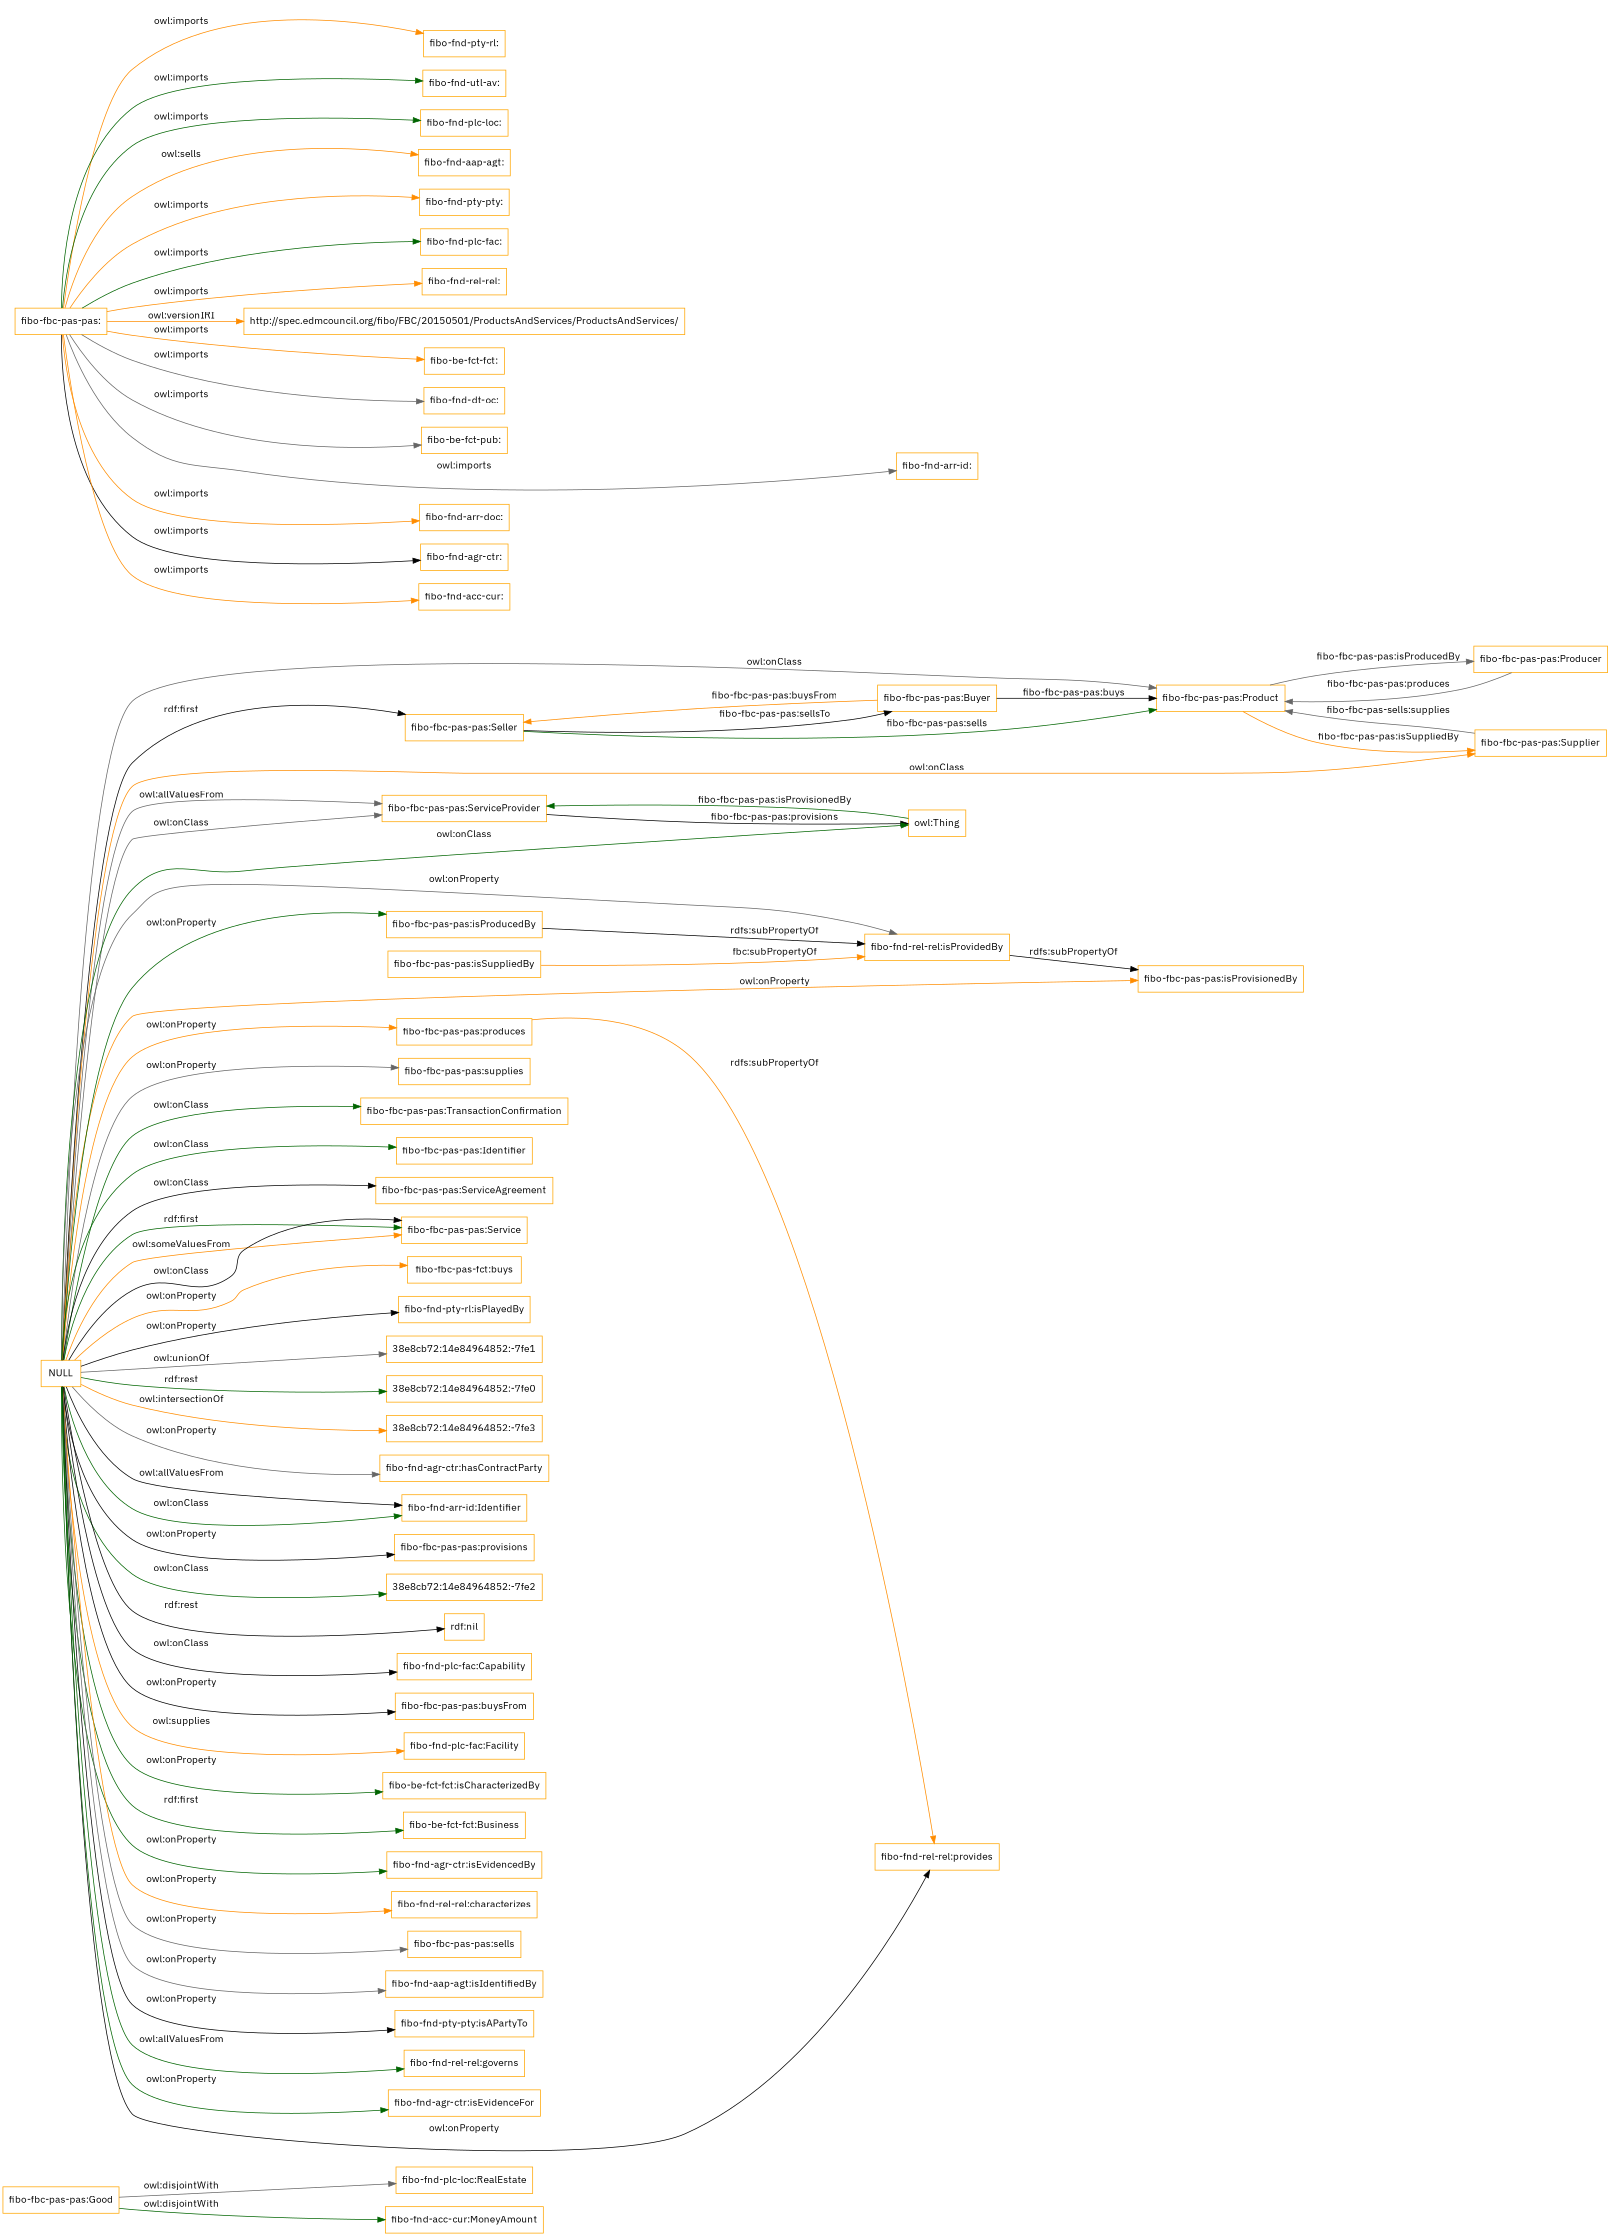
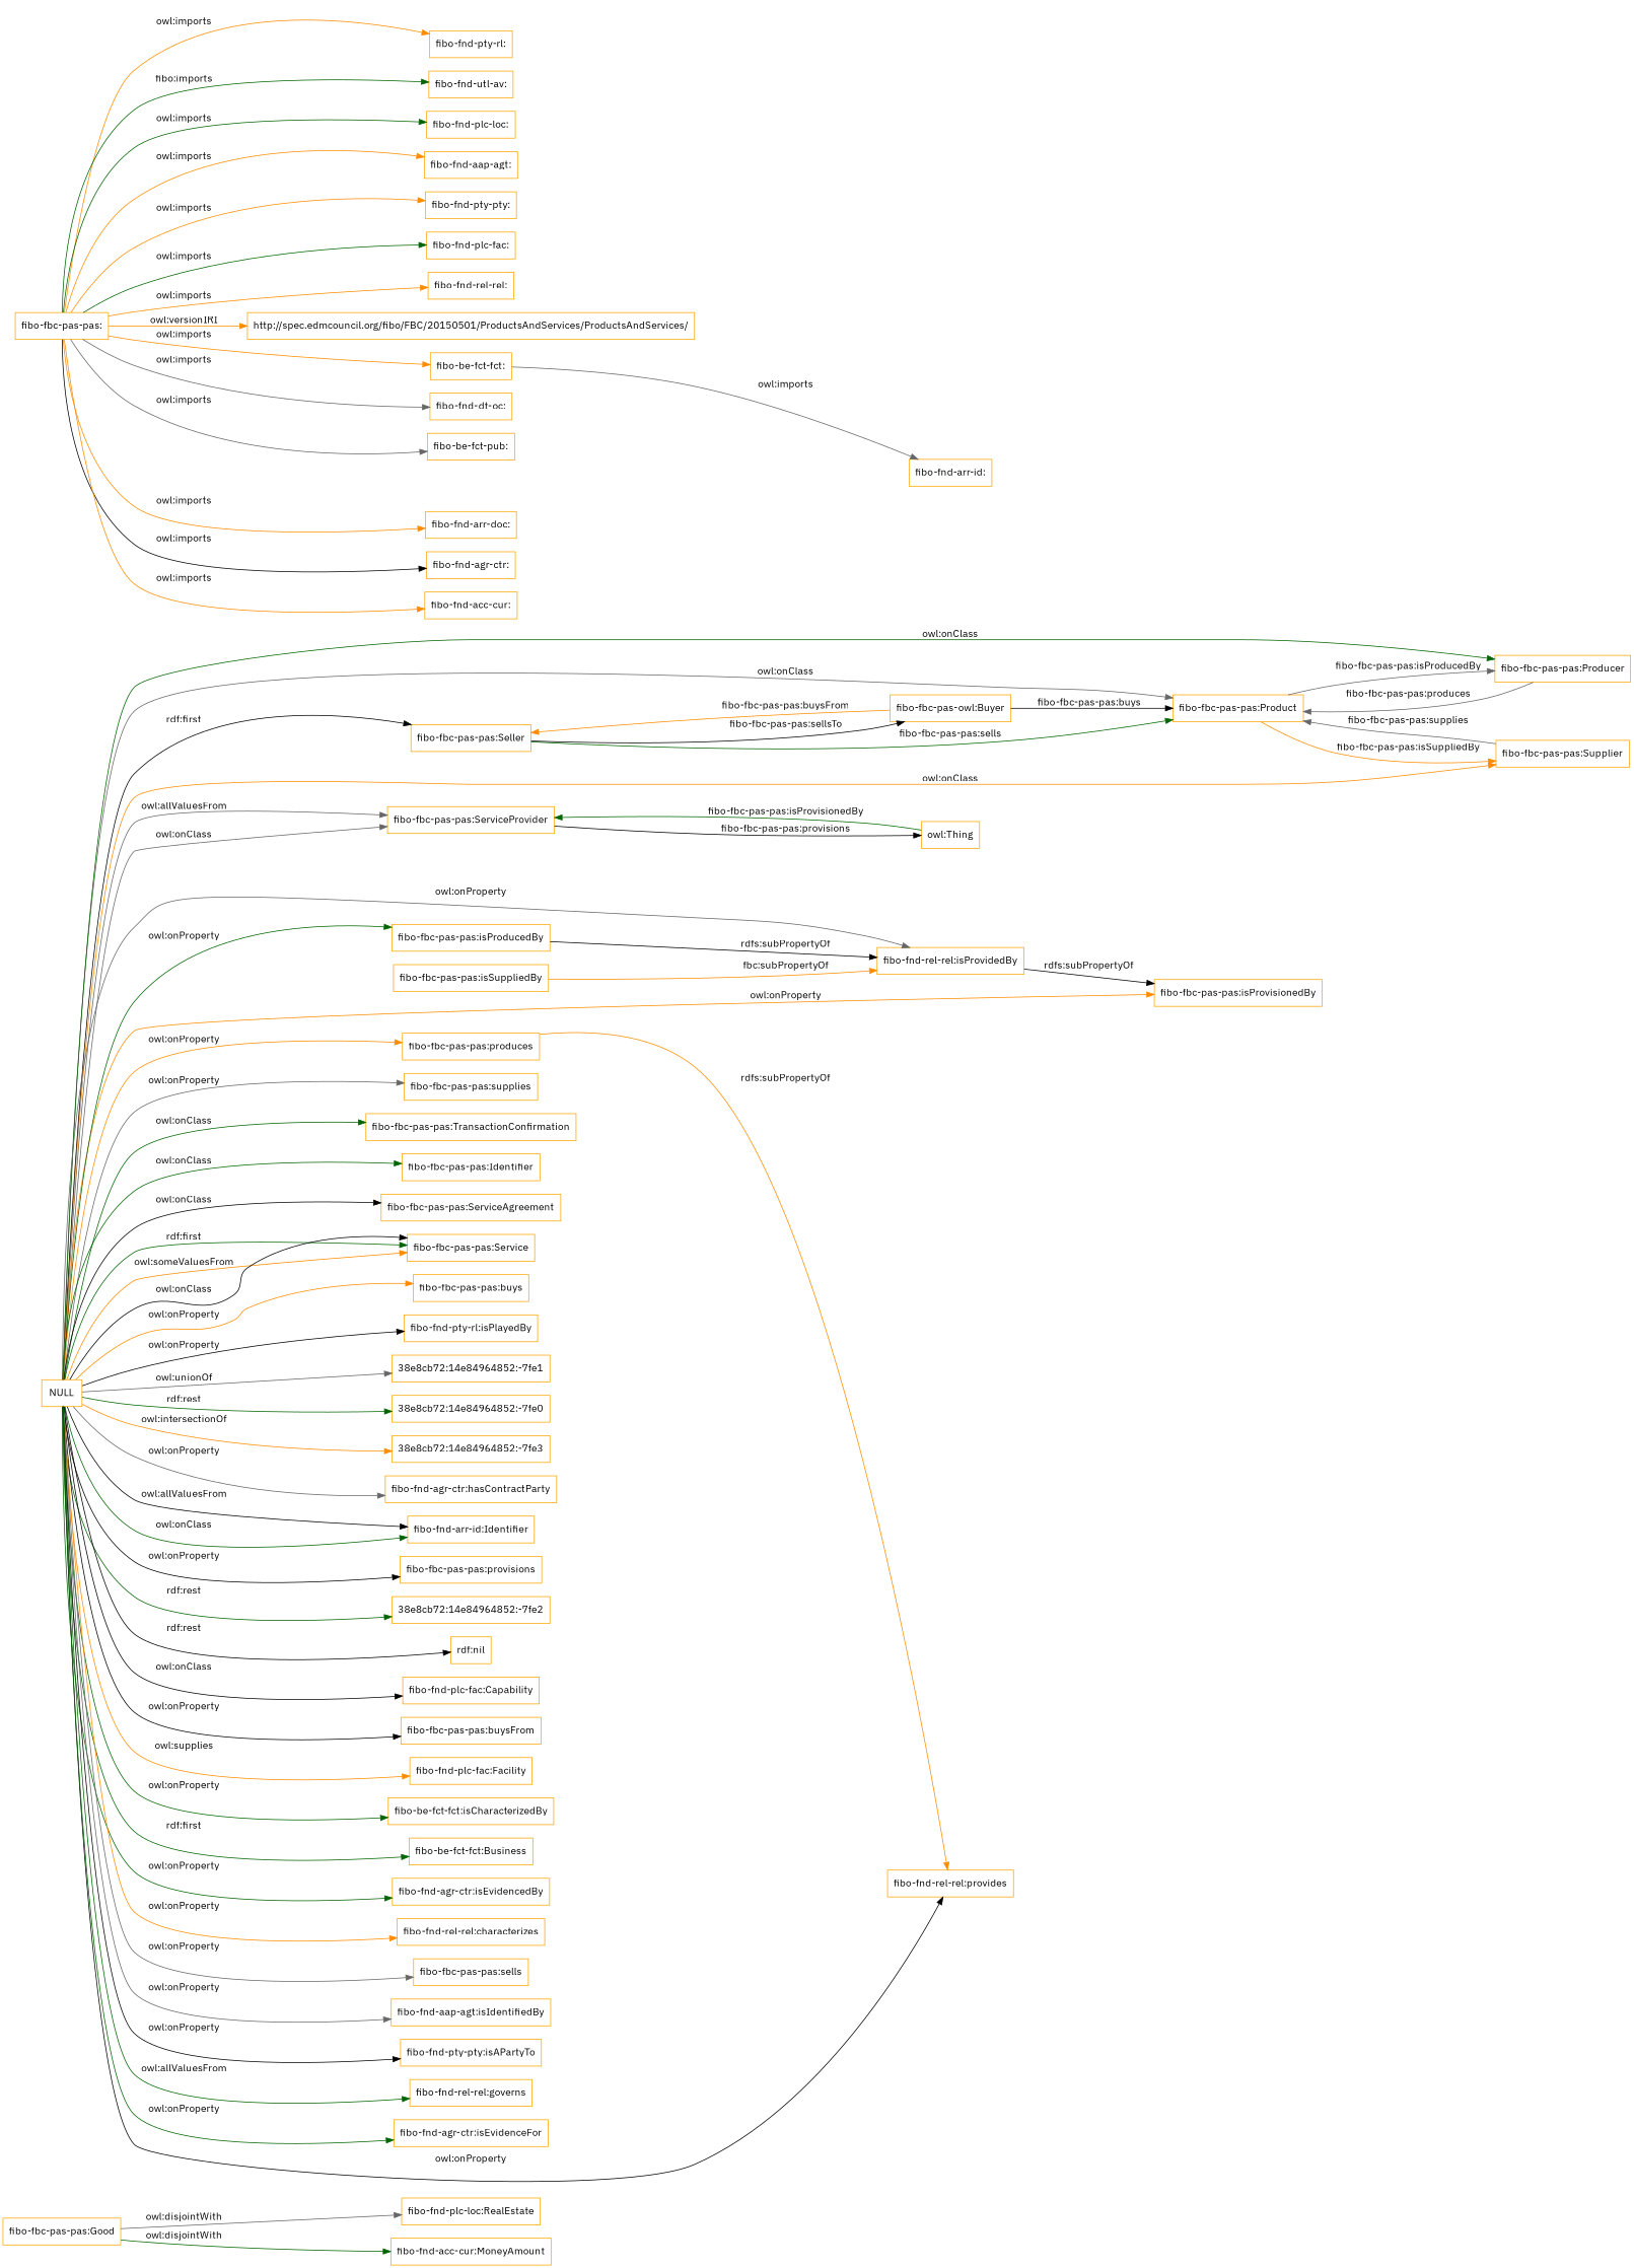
  digraph {
    fontname="IBM Plex Sans"
    rankdir=LR
    node [color=orange fontname="IBM Plex Sans" shape=rectangle]
    edge [color=darkorange fontname="IBM Plex Sans"]
    "fibo-fbc-pas-pas:Good"
    "fibo-fnd-plc-loc:RealEstate"
    "fibo-fnd-acc-cur:MoneyAmount"
    "fibo-fbc-pas-pas:Product"
    "fibo-fbc-pas-pas:Producer"
    "fibo-fbc-pas-pas:Supplier"
    "fibo-fbc-pas-pas:Seller"
-   "fibo-fbc-pas-pas:Buyer"
+   "fibo-fbc-pas-pas:Buyer" [label="fibo-fbc-pas-owl:Buyer"]
    "fibo-fbc-pas-pas:ServiceProvider"
    "owl:Thing"
    "fibo-fnd-rel-rel:isProvidedBy"
    "fibo-fbc-pas-pas:isProvisionedBy"
    "fibo-fbc-pas-pas:isProducedBy"
    "fibo-fbc-pas-pas:produces"
    "fibo-fnd-rel-rel:provides"
    "fibo-fbc-pas-pas:isSuppliedBy"
    NULL
    "fibo-fbc-pas-pas:supplies"
    "fibo-fbc-pas-pas:TransactionConfirmation"
    n20 [label="fibo-fbc-pas-pas:Identifier"]
    "fibo-fbc-pas-pas:ServiceAgreement"
    "fibo-fbc-pas-pas:Service"
-   "fibo-fbc-pas-pas:buys" [label="fibo-fbc-pas-fct:buys"]
+   "fibo-fbc-pas-pas:buys"
    "fibo-fnd-pty-rl:isPlayedBy"
    "38e8cb72:14e84964852:-7fe1"
    "38e8cb72:14e84964852:-7fe0"
    "38e8cb72:14e84964852:-7fe3"
    "fibo-fnd-agr-ctr:hasContractParty"
    "fibo-fnd-arr-id:Identifier"
    "fibo-fbc-pas-pas:provisions"
    "38e8cb72:14e84964852:-7fe2"
    "rdf:nil"
    "fibo-fnd-plc-fac:Capability"
    "fibo-fbc-pas-pas:buysFrom"
    "fibo-fnd-plc-fac:Facility"
    "fibo-be-fct-fct:isCharacterizedBy"
    "fibo-be-fct-fct:Business"
    "fibo-fnd-agr-ctr:isEvidencedBy"
    "fibo-fnd-rel-rel:characterizes"
    "fibo-fbc-pas-pas:sells"
    "fibo-fnd-aap-agt:isIdentifiedBy"
    "fibo-fnd-pty-pty:isAPartyTo"
    "fibo-fnd-rel-rel:governs"
    "fibo-fnd-agr-ctr:isEvidenceFor"
    "fibo-fbc-pas-pas:"
    "fibo-fnd-pty-rl:"
    "fibo-fnd-utl-av:"
    "fibo-fnd-plc-loc:"
    "fibo-fnd-aap-agt:"
    "fibo-fnd-pty-pty:"
    "fibo-fnd-plc-fac:"
    "fibo-fnd-rel-rel:"
    "http://spec.edmcouncil.org/fibo/FBC/20150501/ProductsAndServices/ProductsAndServices/"
    "fibo-be-fct-fct:"
    "fibo-fnd-dt-oc:"
    "fibo-be-fct-pub:"
    "fibo-fnd-arr-id:"
    "fibo-fnd-arr-doc:"
    "fibo-fnd-agr-ctr:"
    "fibo-fnd-acc-cur:"
    "fibo-fbc-pas-pas:Good" -> "fibo-fnd-plc-loc:RealEstate" [color=gray40 label="owl:disjointWith"]
    "fibo-fbc-pas-pas:Good" -> "fibo-fnd-acc-cur:MoneyAmount" [color=darkgreen label="owl:disjointWith"]
    "fibo-fbc-pas-pas:Product" -> "fibo-fbc-pas-pas:Producer" [color=gray40 label="fibo-fbc-pas-pas:isProducedBy"]
    "fibo-fbc-pas-pas:Product" -> "fibo-fbc-pas-pas:Supplier" [label="fibo-fbc-pas-pas:isSuppliedBy"]
    "fibo-fbc-pas-pas:Producer" -> "fibo-fbc-pas-pas:Product" [color=gray40 label="fibo-fbc-pas-pas:produces"]
-   "fibo-fbc-pas-pas:Supplier" -> "fibo-fbc-pas-pas:Product" [color=gray40 label="fibo-fbc-pas-sells:supplies"]
+   "fibo-fbc-pas-pas:Supplier" -> "fibo-fbc-pas-pas:Product" [color=gray40 label="fibo-fbc-pas-pas:supplies"]
    "fibo-fbc-pas-pas:Seller" -> "fibo-fbc-pas-pas:Product" [color=darkgreen label="fibo-fbc-pas-pas:sells"]
    "fibo-fbc-pas-pas:Seller" -> "fibo-fbc-pas-pas:Buyer" [color=black label="fibo-fbc-pas-pas:sellsTo"]
    "fibo-fbc-pas-pas:Buyer" -> "fibo-fbc-pas-pas:Product" [color=black label="fibo-fbc-pas-pas:buys"]
    "fibo-fbc-pas-pas:Buyer" -> "fibo-fbc-pas-pas:Seller" [label="fibo-fbc-pas-pas:buysFrom"]
    "fibo-fbc-pas-pas:ServiceProvider" -> "owl:Thing" [color=black label="fibo-fbc-pas-pas:provisions"]
    "owl:Thing" -> "fibo-fbc-pas-pas:ServiceProvider" [color=darkgreen label="fibo-fbc-pas-pas:isProvisionedBy"]
    "fibo-fnd-rel-rel:isProvidedBy" -> "fibo-fbc-pas-pas:isProvisionedBy" [color=black label="rdfs:subPropertyOf"]
    "fibo-fbc-pas-pas:isProducedBy" -> "fibo-fnd-rel-rel:isProvidedBy" [color=black label="rdfs:subPropertyOf"]
    "fibo-fbc-pas-pas:produces" -> "fibo-fnd-rel-rel:provides" [label="rdfs:subPropertyOf"]
    "fibo-fbc-pas-pas:isSuppliedBy" -> "fibo-fnd-rel-rel:isProvidedBy" [label="fbc:subPropertyOf"]
    NULL -> "fibo-fbc-pas-pas:Product" [color=gray40 label="owl:onClass"]
-   NULL -> "owl:Thing" [color=darkgreen label="owl:onClass"]
+   NULL -> "fibo-fbc-pas-pas:Producer" [color=darkgreen label="owl:onClass"]
    NULL -> "fibo-fbc-pas-pas:Supplier" [label="owl:onClass"]
    NULL -> "fibo-fbc-pas-pas:Seller" [color=black label="rdf:first"]
    NULL -> "fibo-fbc-pas-pas:ServiceProvider" [color=gray40 label="owl:allValuesFrom"]
    NULL -> "fibo-fbc-pas-pas:ServiceProvider" [color=gray40 label="owl:onClass"]
    NULL -> "fibo-fnd-rel-rel:isProvidedBy" [color=gray40 label="owl:onProperty"]
    NULL -> "fibo-fbc-pas-pas:isProvisionedBy" [label="owl:onProperty"]
    NULL -> "fibo-fbc-pas-pas:isProducedBy" [color=darkgreen label="owl:onProperty"]
    NULL -> "fibo-fbc-pas-pas:produces" [label="owl:onProperty"]
    NULL -> "fibo-fnd-rel-rel:provides" [color=black label="owl:onProperty"]
    NULL -> "fibo-fbc-pas-pas:supplies" [color=gray40 label="owl:onProperty"]
    NULL -> "fibo-fbc-pas-pas:TransactionConfirmation" [color=darkgreen label="owl:onClass"]
    NULL -> n20 [color=darkgreen label="owl:onClass"]
    NULL -> "fibo-fbc-pas-pas:ServiceAgreement" [color=black label="owl:onClass"]
    NULL -> "fibo-fbc-pas-pas:Service" [color=darkgreen label="rdf:first"]
    NULL -> "fibo-fbc-pas-pas:Service" [label="owl:someValuesFrom"]
    NULL -> "fibo-fbc-pas-pas:Service" [color=black label="owl:onClass"]
    NULL -> "fibo-fbc-pas-pas:buys" [label="owl:onProperty"]
    NULL -> "fibo-fnd-pty-rl:isPlayedBy" [color=black label="owl:onProperty"]
    NULL -> "38e8cb72:14e84964852:-7fe1" [color=gray40 label="owl:unionOf"]
    NULL -> "38e8cb72:14e84964852:-7fe0" [color=darkgreen label="rdf:rest"]
    NULL -> "38e8cb72:14e84964852:-7fe3" [label="owl:intersectionOf"]
    NULL -> "fibo-fnd-agr-ctr:hasContractParty" [color=gray40 label="owl:onProperty"]
    NULL -> "fibo-fnd-arr-id:Identifier" [color=black label="owl:allValuesFrom"]
    NULL -> "fibo-fnd-arr-id:Identifier" [color=darkgreen label="owl:onClass"]
    NULL -> "fibo-fbc-pas-pas:provisions" [color=black label="owl:onProperty"]
-   NULL -> "38e8cb72:14e84964852:-7fe2" [color=darkgreen label="owl:onClass"]
+   NULL -> "38e8cb72:14e84964852:-7fe2" [color=darkgreen label="rdf:rest"]
    NULL -> "rdf:nil" [color=black label="rdf:rest"]
    NULL -> "fibo-fnd-plc-fac:Capability" [color=black label="owl:onClass"]
    NULL -> "fibo-fbc-pas-pas:buysFrom" [color=black label="owl:onProperty"]
    NULL -> "fibo-fnd-plc-fac:Facility" [label="owl:supplies"]
    NULL -> "fibo-be-fct-fct:isCharacterizedBy" [color=darkgreen label="owl:onProperty"]
    NULL -> "fibo-be-fct-fct:Business" [color=darkgreen label="rdf:first"]
    NULL -> "fibo-fnd-agr-ctr:isEvidencedBy" [color=darkgreen label="owl:onProperty"]
    NULL -> "fibo-fnd-rel-rel:characterizes" [label="owl:onProperty"]
    NULL -> "fibo-fbc-pas-pas:sells" [color=gray40 label="owl:onProperty"]
    NULL -> "fibo-fnd-aap-agt:isIdentifiedBy" [color=gray40 label="owl:onProperty"]
    NULL -> "fibo-fnd-pty-pty:isAPartyTo" [color=black label="owl:onProperty"]
    NULL -> "fibo-fnd-rel-rel:governs" [color=darkgreen label="owl:allValuesFrom"]
    NULL -> "fibo-fnd-agr-ctr:isEvidenceFor" [color=darkgreen label="owl:onProperty"]
    "fibo-fbc-pas-pas:" -> "fibo-fnd-pty-rl:" [label="owl:imports"]
-   "fibo-fbc-pas-pas:" -> "fibo-fnd-utl-av:" [color=darkgreen label="owl:imports"]
+   "fibo-fbc-pas-pas:" -> "fibo-fnd-utl-av:" [color=darkgreen label="fibo:imports"]
    "fibo-fbc-pas-pas:" -> "fibo-fnd-plc-loc:" [color=darkgreen label="owl:imports"]
-   "fibo-fbc-pas-pas:" -> "fibo-fnd-aap-agt:" [label="owl:sells"]
+   "fibo-fbc-pas-pas:" -> "fibo-fnd-aap-agt:" [label="owl:imports"]
    "fibo-fbc-pas-pas:" -> "fibo-fnd-pty-pty:" [label="owl:imports"]
    "fibo-fbc-pas-pas:" -> "fibo-fnd-plc-fac:" [color=darkgreen label="owl:imports"]
    "fibo-fbc-pas-pas:" -> "fibo-fnd-rel-rel:" [label="owl:imports"]
    "fibo-fbc-pas-pas:" -> "http://spec.edmcouncil.org/fibo/FBC/20150501/ProductsAndServices/ProductsAndServices/" [label="owl:versionIRI"]
    "fibo-fbc-pas-pas:" -> "fibo-be-fct-fct:" [label="owl:imports"]
    "fibo-fbc-pas-pas:" -> "fibo-fnd-dt-oc:" [color=gray40 label="owl:imports"]
    "fibo-fbc-pas-pas:" -> "fibo-be-fct-pub:" [color=gray40 label="owl:imports"]
-   "fibo-fbc-pas-pas:" -> "fibo-fnd-arr-id:" [color=gray40 label="owl:imports"]
+   "fibo-be-fct-fct:" -> "fibo-fnd-arr-id:" [color=gray40 label="owl:imports"]
    "fibo-fbc-pas-pas:" -> "fibo-fnd-arr-doc:" [label="owl:imports"]
    "fibo-fbc-pas-pas:" -> "fibo-fnd-agr-ctr:" [color=black label="owl:imports"]
    "fibo-fbc-pas-pas:" -> "fibo-fnd-acc-cur:" [label="owl:imports"]
  }
